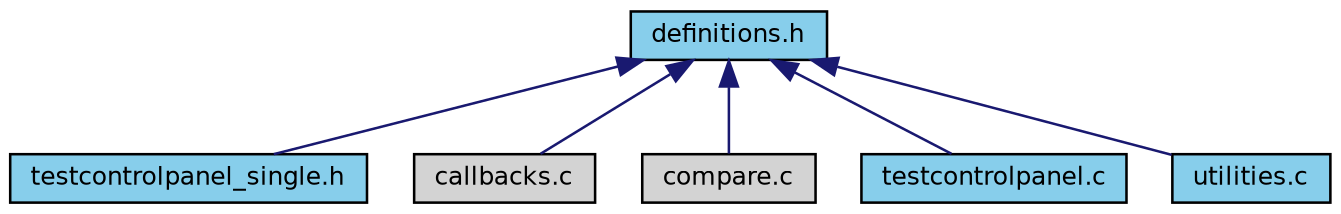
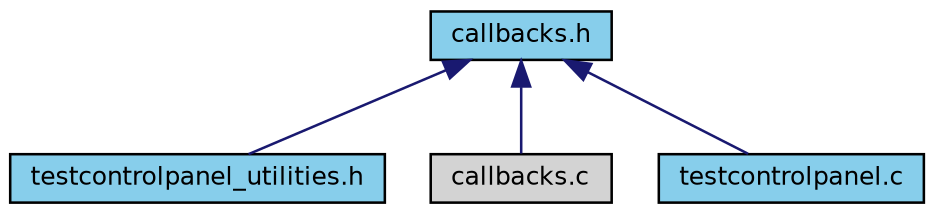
  digraph {
    node [color=black fillcolor=skyblue fontname=Helvetica fontsize=10 shape=record style=filled]
    edge [color=midnightblue dir=back fontname=Helvetica fontsize=10 labelfontname=Helvetica labelfontsize=10 style=solid]
-   n1 [fontcolor=black height=0.2 label="testcontrolpanel_single.h" width=0.4]
-   n2 [height=0.2 label="definitions.h" width=0.4]
+   n1 [fontcolor=black height=0.2 label="testcontrolpanel_utilities.h" width=0.4]
+   n2 [height=0.2 label="callbacks.h" width=0.4]
    n3 [fillcolor=lightgrey height=0.2 label="callbacks.c" width=0.4]
-   n4 [fillcolor=lightgrey height=0.2 label="compare.c" width=0.4]
    n5 [height=0.2 label="testcontrolpanel.c" width=0.4]
-   n6 [height=0.2 label="utilities.c" width=0.4]
    n2 -> n1
    n2 -> n3
-   n2 -> n4
    n2 -> n5
-   n2 -> n6
  }
